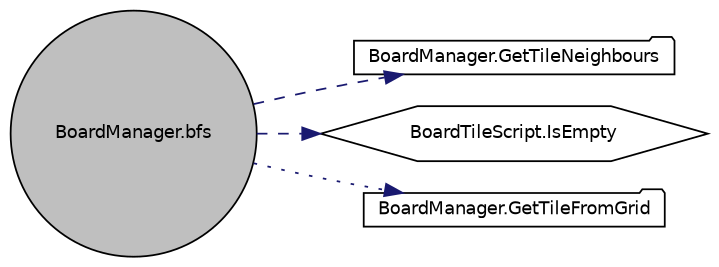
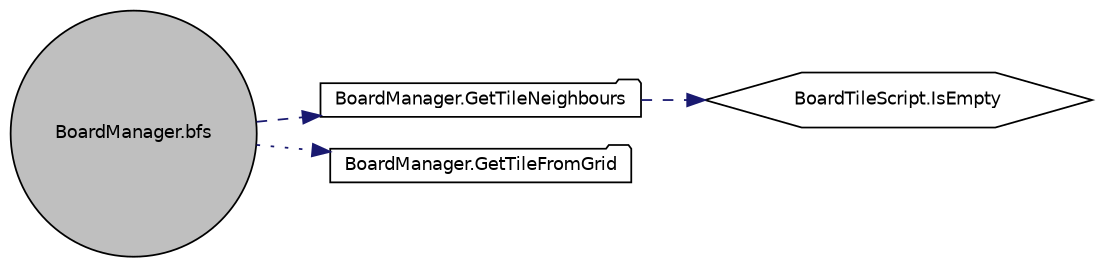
  digraph {
    rankdir=LR
    node [color=black fillcolor=white fontname=Helvetica fontsize=10 shape=folder style=filled]
    edge [color=midnightblue fontname=Helvetica fontsize=10 labelfontname=Helvetica labelfontsize=10 style=dashed]
    n1 [fillcolor=grey75 fontcolor=black height=0.2 label="BoardManager.bfs" shape=circle width=0.4]
    n2 [height=0.2 label="BoardManager.GetTileNeighbours" width=0.4]
    n3 [height=0.2 label="BoardTileScript.IsEmpty" shape=hexagon width=0.4]
    n4 [height=0.2 label="BoardManager.GetTileFromGrid" width=0.4]
    n1 -> n2
-   n1 -> n3
+   n2 -> n3
    n1 -> n4 [style=dotted]
  }
